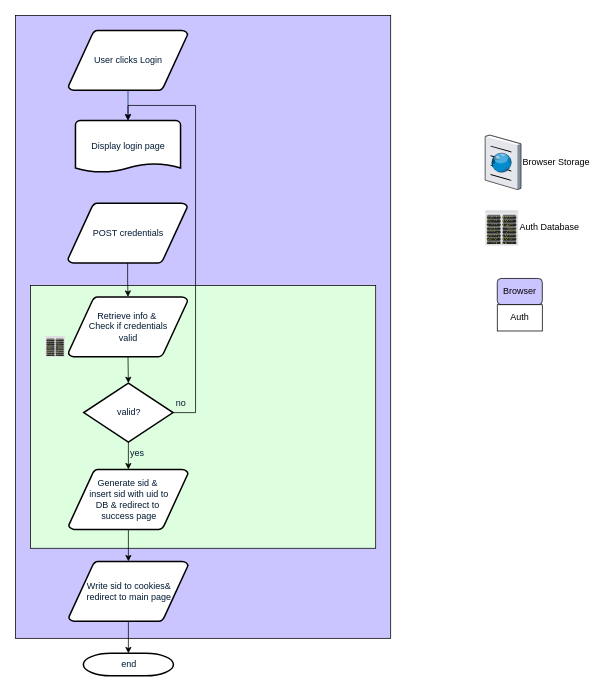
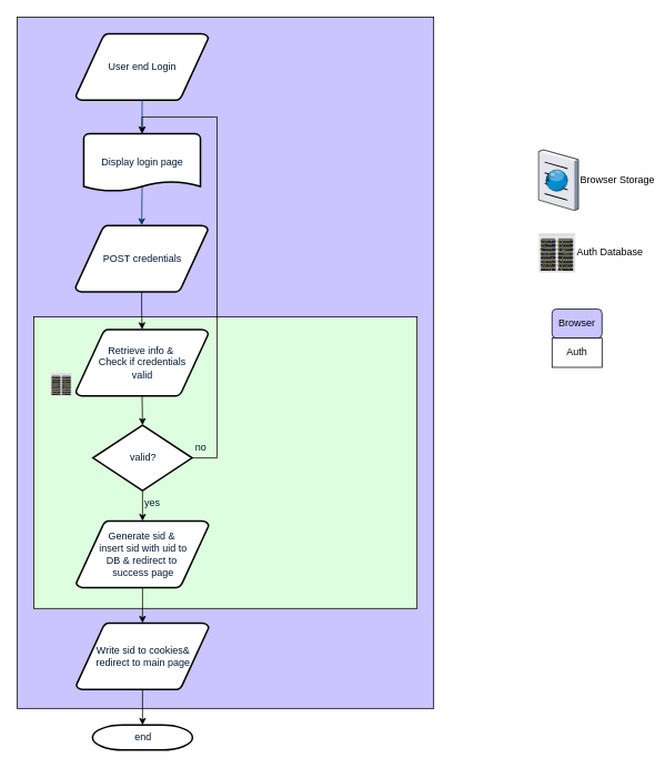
  <mxCell id="0" />
  <mxCell id="1" parent="0" />
  <mxCell id="2" value="" style="rounded=0;whiteSpace=wrap;html=1;labelBackgroundColor=none;fillColor=#CAC4FF;" vertex="1" parent="1"><mxGeometry x="20" y="20" width="500" height="830" as="geometry" /></mxCell>
  <mxCell id="3" value="" style="rounded=0;whiteSpace=wrap;html=1;labelBackgroundColor=none;fillColor=#DEFFDF;gradientColor=none;" vertex="1" parent="1"><mxGeometry x="40" y="380" width="460" height="350" as="geometry" /></mxCell>
  <mxCell id="4" value="Browser" style="whiteSpace=wrap;html=1;labelBackgroundColor=none;fillColor=#CAC4FF;rounded=1;" vertex="1" parent="1"><mxGeometry x="662" y="370.5" width="60" height="35" as="geometry" /></mxCell>
- <mxCell id="5" value="User clicks Login" style="shape=mxgraph.flowchart.data;fillColor=#FFFFFF;strokeColor=#000000;strokeWidth=2;gradientColor=none;gradientDirection=north;fontColor=#001933;fontStyle=0;html=1;" parent="1" vertex="1"><mxGeometry x="90.5" y="40" width="159" height="80" as="geometry" /></mxCell>
+ <mxCell id="5" value="User end Login" style="shape=mxgraph.flowchart.data;fillColor=#FFFFFF;strokeColor=#000000;strokeWidth=2;gradientColor=none;gradientDirection=north;fontColor=#001933;fontStyle=0;html=1;" parent="1" vertex="1"><mxGeometry x="90.5" y="40" width="159" height="80" as="geometry" /></mxCell>
  <mxCell id="6" style="edgeStyle=orthogonalEdgeStyle;rounded=0;orthogonalLoop=1;jettySize=auto;html=1;exitX=0.5;exitY=1;exitDx=0;exitDy=0;exitPerimeter=0;entryX=0.5;entryY=0;entryDx=0;entryDy=0;entryPerimeter=0;" edge="1" parent="1" source="7" target="16"><mxGeometry relative="1" as="geometry" /></mxCell>
  <mxCell id="7" value="POST credentials" style="shape=mxgraph.flowchart.data;fillColor=#FFFFFF;strokeColor=#000000;strokeWidth=2;gradientColor=none;gradientDirection=north;fontColor=#001933;fontStyle=0;html=1;" parent="1" vertex="1"><mxGeometry x="90" y="270" width="159" height="80" as="geometry" /></mxCell>
  <mxCell id="8" style="fontColor=#001933;fontStyle=1;strokeColor=#003366;strokeWidth=1;html=1;" parent="1" source="5" edge="1"><mxGeometry relative="1" as="geometry"><mxPoint x="170" y="160" as="targetPoint" /></mxGeometry></mxCell>
+ <mxCell id="9" style="fontColor=#001933;fontStyle=1;strokeColor=#003366;strokeWidth=1;html=1;entryX=0.5;entryY=0;entryDx=0;entryDy=0;entryPerimeter=0;exitX=0.5;exitY=0.9;exitDx=0;exitDy=0;exitPerimeter=0;" parent="1" source="24" target="7" edge="1"><mxGeometry relative="1" as="geometry"><mxPoint x="170" y="240" as="sourcePoint" /><mxPoint x="170" y="300" as="targetPoint" /></mxGeometry></mxCell>
  <mxCell id="10" style="edgeStyle=orthogonalEdgeStyle;rounded=0;orthogonalLoop=1;jettySize=auto;html=1;exitX=0.5;exitY=1;exitDx=0;exitDy=0;exitPerimeter=0;entryX=0.5;entryY=0;entryDx=0;entryDy=0;entryPerimeter=0;" edge="1" parent="1" source="11" target="26"><mxGeometry relative="1" as="geometry" /></mxCell>
  <mxCell id="11" value="Generate sid &amp;amp;&amp;nbsp;&lt;br&gt;insert sid with uid to&lt;br&gt;DB &amp;amp; redirect to&amp;nbsp;&lt;br&gt;success page" style="shape=mxgraph.flowchart.data;fillColor=#FFFFFF;strokeColor=#000000;strokeWidth=2;gradientColor=none;gradientDirection=north;fontColor=#001933;fontStyle=0;html=1;" parent="1" vertex="1"><mxGeometry x="91" y="625" width="159" height="80" as="geometry" /></mxCell>
  <mxCell id="12" value="Browser Storage" style="verticalLabelPosition=middle;aspect=fixed;html=1;verticalAlign=middle;strokeColor=none;align=left;outlineConnect=0;shape=mxgraph.citrix.browser;labelPosition=right;" vertex="1" parent="1"><mxGeometry x="646" y="179.5" width="47.5" height="72.5" as="geometry" /></mxCell>
  <mxCell id="13" value="Auth Database" style="verticalLabelPosition=middle;aspect=fixed;html=1;verticalAlign=middle;strokeColor=none;align=left;outlineConnect=0;shape=mxgraph.citrix.datacenter;labelPosition=right;" vertex="1" parent="1"><mxGeometry x="646" y="279.5" width="44" height="47" as="geometry" /></mxCell>
  <mxCell id="14" value="Auth" style="rounded=0;whiteSpace=wrap;html=1;labelBackgroundColor=none;fillColor=#ffffff;" vertex="1" parent="1"><mxGeometry x="662" y="405.5" width="60" height="35" as="geometry" /></mxCell>
  <mxCell id="15" style="edgeStyle=orthogonalEdgeStyle;rounded=0;orthogonalLoop=1;jettySize=auto;html=1;exitX=0.5;exitY=1;exitDx=0;exitDy=0;exitPerimeter=0;entryX=0.5;entryY=0;entryDx=0;entryDy=0;entryPerimeter=0;" edge="1" parent="1" source="16" target="20"><mxGeometry relative="1" as="geometry" /></mxCell>
  <mxCell id="16" value="Retrieve info &amp;amp;&amp;nbsp;&lt;br&gt;Check if credentials&lt;br&gt;valid" style="shape=mxgraph.flowchart.data;fillColor=#FFFFFF;strokeColor=#000000;strokeWidth=2;gradientColor=none;gradientDirection=north;fontColor=#001933;fontStyle=0;html=1;" vertex="1" parent="1"><mxGeometry x="90.5" y="395" width="159" height="80" as="geometry" /></mxCell>
  <mxCell id="17" value="" style="verticalLabelPosition=middle;aspect=fixed;html=1;verticalAlign=middle;strokeColor=none;align=left;outlineConnect=0;shape=mxgraph.citrix.datacenter;labelPosition=right;" vertex="1" parent="1"><mxGeometry x="60" y="447" width="26" height="28" as="geometry" /></mxCell>
  <mxCell id="18" style="edgeStyle=orthogonalEdgeStyle;rounded=0;orthogonalLoop=1;jettySize=auto;html=1;exitX=1;exitY=0.5;exitDx=0;exitDy=0;exitPerimeter=0;entryX=0.5;entryY=0;entryDx=0;entryDy=0;entryPerimeter=0;" edge="1" parent="1" source="20" target="24"><mxGeometry relative="1" as="geometry"><mxPoint x="276" y="687" as="targetPoint" /><Array as="points"><mxPoint x="260" y="549" /><mxPoint x="260" y="140" /><mxPoint x="170" y="140" /></Array></mxGeometry></mxCell>
  <mxCell id="19" style="edgeStyle=orthogonalEdgeStyle;rounded=0;orthogonalLoop=1;jettySize=auto;html=1;exitX=0.5;exitY=1;exitDx=0;exitDy=0;exitPerimeter=0;entryX=0.5;entryY=0;entryDx=0;entryDy=0;entryPerimeter=0;" edge="1" parent="1" source="20" target="11"><mxGeometry relative="1" as="geometry" /></mxCell>
  <mxCell id="20" value="valid?" style="shape=mxgraph.flowchart.decision;fillColor=#FFFFFF;strokeColor=#000000;strokeWidth=2;gradientColor=none;gradientDirection=north;fontColor=#001933;fontStyle=0;html=1;" vertex="1" parent="1"><mxGeometry x="111" y="510" width="119" height="78.5" as="geometry" /></mxCell>
  <mxCell id="21" value="yes" style="text;fontColor=#001933;fontStyle=0;html=1;strokeColor=none;gradientColor=none;fillColor=none;strokeWidth=2;" vertex="1" parent="1"><mxGeometry x="170.5" y="588.5" width="40" height="26" as="geometry" /></mxCell>
  <mxCell id="22" value="no" style="text;fontColor=#001933;fontStyle=0;html=1;strokeColor=none;gradientColor=none;fillColor=none;strokeWidth=2;" vertex="1" parent="1"><mxGeometry x="231.5" y="523.25" width="40" height="26" as="geometry" /></mxCell>
  <mxCell id="23" value="end" style="shape=mxgraph.flowchart.terminator;fillColor=#FFFFFF;strokeColor=#000000;strokeWidth=2;gradientColor=none;gradientDirection=north;fontColor=#001933;fontStyle=0;html=1;" parent="1" vertex="1"><mxGeometry x="110.5" y="870" width="120" height="30" as="geometry" /></mxCell>
  <mxCell id="24" value="Display login page" style="shape=mxgraph.flowchart.document;fillColor=#FFFFFF;strokeColor=#000000;strokeWidth=2;gradientColor=none;gradientDirection=north;fontColor=#001933;fontStyle=0;html=1;" vertex="1" parent="1"><mxGeometry x="100" y="160" width="140" height="70" as="geometry" /></mxCell>
  <mxCell id="25" style="edgeStyle=orthogonalEdgeStyle;rounded=0;orthogonalLoop=1;jettySize=auto;html=1;exitX=0.5;exitY=1;exitDx=0;exitDy=0;exitPerimeter=0;entryX=0.5;entryY=0;entryDx=0;entryDy=0;entryPerimeter=0;" edge="1" parent="1" source="26" target="23"><mxGeometry relative="1" as="geometry" /></mxCell>
  <mxCell id="26" value="Write sid to cookies&amp;amp;&lt;br&gt;redirect to main page" style="shape=mxgraph.flowchart.data;fillColor=#FFFFFF;strokeColor=#000000;strokeWidth=2;gradientColor=none;gradientDirection=north;fontColor=#001933;fontStyle=0;html=1;" vertex="1" parent="1"><mxGeometry x="91" y="747.5" width="159" height="80" as="geometry" /></mxCell>
